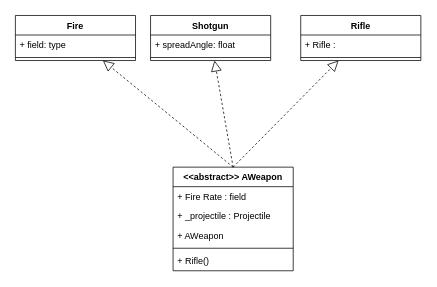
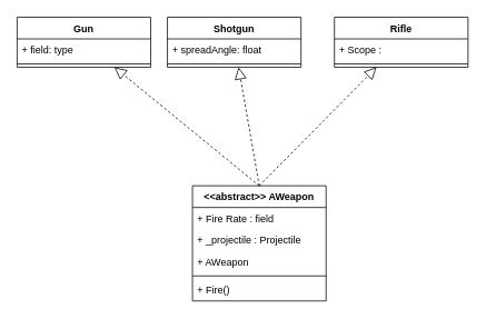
  <mxCell id="0" />
  <mxCell id="1" parent="0" />
  <mxCell id="2" value="&lt;&lt;abstract&gt;&gt; AWeapon" style="swimlane;fontStyle=1;align=center;verticalAlign=top;childLayout=stackLayout;horizontal=1;startSize=26;horizontalStack=0;resizeParent=1;resizeParentMax=0;resizeLast=0;collapsible=1;marginBottom=0;" vertex="1" parent="1"><mxGeometry x="230" y="222" width="160" height="138" as="geometry" /></mxCell>
  <mxCell id="3" value="+ Fire Rate : field" style="text;strokeColor=none;fillColor=none;align=left;verticalAlign=top;spacingLeft=4;spacingRight=4;overflow=hidden;rotatable=0;points=[[0,0.5],[1,0.5]];portConstraint=eastwest;" vertex="1" parent="2"><mxGeometry y="26" width="160" height="26" as="geometry" /></mxCell>
  <mxCell id="4" value="+ _projectile : Projectile" style="text;strokeColor=none;fillColor=none;align=left;verticalAlign=top;spacingLeft=4;spacingRight=4;overflow=hidden;rotatable=0;points=[[0,0.5],[1,0.5]];portConstraint=eastwest;" vertex="1" parent="2"><mxGeometry y="52" width="160" height="26" as="geometry" /></mxCell>
  <mxCell id="5" value="+ AWeapon" style="text;strokeColor=none;fillColor=none;align=left;verticalAlign=top;spacingLeft=4;spacingRight=4;overflow=hidden;rotatable=0;points=[[0,0.5],[1,0.5]];portConstraint=eastwest;" vertex="1" parent="2"><mxGeometry y="78" width="160" height="26" as="geometry" /></mxCell>
  <mxCell id="6" value="" style="line;strokeWidth=1;fillColor=none;align=left;verticalAlign=middle;spacingTop=-1;spacingLeft=3;spacingRight=3;rotatable=0;labelPosition=right;points=[];portConstraint=eastwest;" vertex="1" parent="2"><mxGeometry y="104" width="160" height="8" as="geometry" /></mxCell>
- <mxCell id="7" value="+ Rifle()" style="text;strokeColor=none;fillColor=none;align=left;verticalAlign=top;spacingLeft=4;spacingRight=4;overflow=hidden;rotatable=0;points=[[0,0.5],[1,0.5]];portConstraint=eastwest;" vertex="1" parent="2"><mxGeometry y="112" width="160" height="26" as="geometry" /></mxCell>
- <mxCell id="8" value="Fire" style="swimlane;fontStyle=1;align=center;verticalAlign=top;childLayout=stackLayout;horizontal=1;startSize=26;horizontalStack=0;resizeParent=1;resizeParentMax=0;resizeLast=0;collapsible=1;marginBottom=0;" vertex="1" parent="1"><mxGeometry x="20" y="20" width="160" height="60" as="geometry" /></mxCell>
+ <mxCell id="7" value="+ Fire()" style="text;strokeColor=none;fillColor=none;align=left;verticalAlign=top;spacingLeft=4;spacingRight=4;overflow=hidden;rotatable=0;points=[[0,0.5],[1,0.5]];portConstraint=eastwest;" vertex="1" parent="2"><mxGeometry y="112" width="160" height="26" as="geometry" /></mxCell>
+ <mxCell id="8" value="Gun" style="swimlane;fontStyle=1;align=center;verticalAlign=top;childLayout=stackLayout;horizontal=1;startSize=26;horizontalStack=0;resizeParent=1;resizeParentMax=0;resizeLast=0;collapsible=1;marginBottom=0;" vertex="1" parent="1"><mxGeometry x="20" y="20" width="160" height="60" as="geometry" /></mxCell>
  <mxCell id="9" value="+ field: type" style="text;strokeColor=none;fillColor=none;align=left;verticalAlign=top;spacingLeft=4;spacingRight=4;overflow=hidden;rotatable=0;points=[[0,0.5],[1,0.5]];portConstraint=eastwest;" vertex="1" parent="8"><mxGeometry y="26" width="160" height="26" as="geometry" /></mxCell>
  <mxCell id="10" value="" style="line;strokeWidth=1;fillColor=none;align=left;verticalAlign=middle;spacingTop=-1;spacingLeft=3;spacingRight=3;rotatable=0;labelPosition=right;points=[];portConstraint=eastwest;" vertex="1" parent="8"><mxGeometry y="52" width="160" height="8" as="geometry" /></mxCell>
  <mxCell id="11" value="Shotgun" style="swimlane;fontStyle=1;align=center;verticalAlign=top;childLayout=stackLayout;horizontal=1;startSize=26;horizontalStack=0;resizeParent=1;resizeParentMax=0;resizeLast=0;collapsible=1;marginBottom=0;" vertex="1" parent="1"><mxGeometry x="200" y="20" width="160" height="60" as="geometry" /></mxCell>
  <mxCell id="12" value="+ spreadAngle: float" style="text;strokeColor=none;fillColor=none;align=left;verticalAlign=top;spacingLeft=4;spacingRight=4;overflow=hidden;rotatable=0;points=[[0,0.5],[1,0.5]];portConstraint=eastwest;" vertex="1" parent="11"><mxGeometry y="26" width="160" height="26" as="geometry" /></mxCell>
  <mxCell id="13" value="" style="line;strokeWidth=1;fillColor=none;align=left;verticalAlign=middle;spacingTop=-1;spacingLeft=3;spacingRight=3;rotatable=0;labelPosition=right;points=[];portConstraint=eastwest;" vertex="1" parent="11"><mxGeometry y="52" width="160" height="8" as="geometry" /></mxCell>
  <mxCell id="14" value="Rifle" style="swimlane;fontStyle=1;align=center;verticalAlign=top;childLayout=stackLayout;horizontal=1;startSize=26;horizontalStack=0;resizeParent=1;resizeParentMax=0;resizeLast=0;collapsible=1;marginBottom=0;" vertex="1" parent="1"><mxGeometry x="400" y="20" width="160" height="60" as="geometry" /></mxCell>
- <mxCell id="15" value="+ Rifle : " style="text;strokeColor=none;fillColor=none;align=left;verticalAlign=top;spacingLeft=4;spacingRight=4;overflow=hidden;rotatable=0;points=[[0,0.5],[1,0.5]];portConstraint=eastwest;" vertex="1" parent="14"><mxGeometry y="26" width="160" height="26" as="geometry" /></mxCell>
+ <mxCell id="15" value="+ Scope : " style="text;strokeColor=none;fillColor=none;align=left;verticalAlign=top;spacingLeft=4;spacingRight=4;overflow=hidden;rotatable=0;points=[[0,0.5],[1,0.5]];portConstraint=eastwest;" vertex="1" parent="14"><mxGeometry y="26" width="160" height="26" as="geometry" /></mxCell>
  <mxCell id="16" value="" style="line;strokeWidth=1;fillColor=none;align=left;verticalAlign=middle;spacingTop=-1;spacingLeft=3;spacingRight=3;rotatable=0;labelPosition=right;points=[];portConstraint=eastwest;" vertex="1" parent="14"><mxGeometry y="52" width="160" height="8" as="geometry" /></mxCell>
  <mxCell id="17" value="" style="endArrow=block;dashed=1;endFill=0;endSize=12;html=1;exitX=0.5;exitY=0;exitDx=0;exitDy=0;" edge="1" parent="1" source="2" target="8"><mxGeometry width="160" relative="1" as="geometry"><mxPoint x="90" y="212" as="sourcePoint" /><mxPoint x="250" y="212" as="targetPoint" /></mxGeometry></mxCell>
  <mxCell id="18" value="" style="endArrow=block;dashed=1;endFill=0;endSize=12;html=1;exitX=0.5;exitY=0;exitDx=0;exitDy=0;" edge="1" parent="1" source="2" target="11"><mxGeometry width="160" relative="1" as="geometry"><mxPoint x="400" y="232" as="sourcePoint" /><mxPoint x="160.581" y="90" as="targetPoint" /></mxGeometry></mxCell>
  <mxCell id="19" value="" style="endArrow=block;dashed=1;endFill=0;endSize=12;html=1;exitX=0.5;exitY=0;exitDx=0;exitDy=0;" edge="1" parent="1" source="2" target="14"><mxGeometry width="160" relative="1" as="geometry"><mxPoint x="400" y="232" as="sourcePoint" /><mxPoint x="309.186" y="90" as="targetPoint" /></mxGeometry></mxCell>
